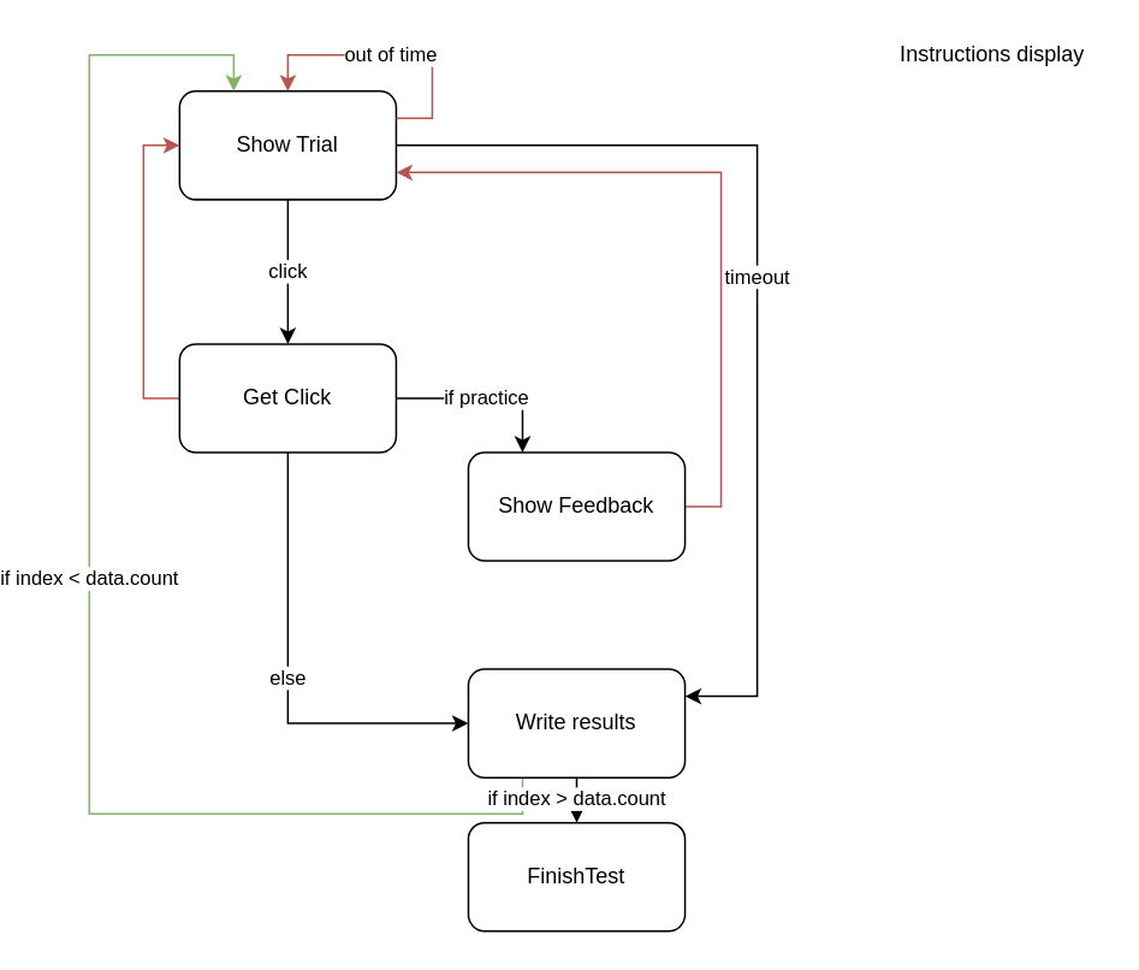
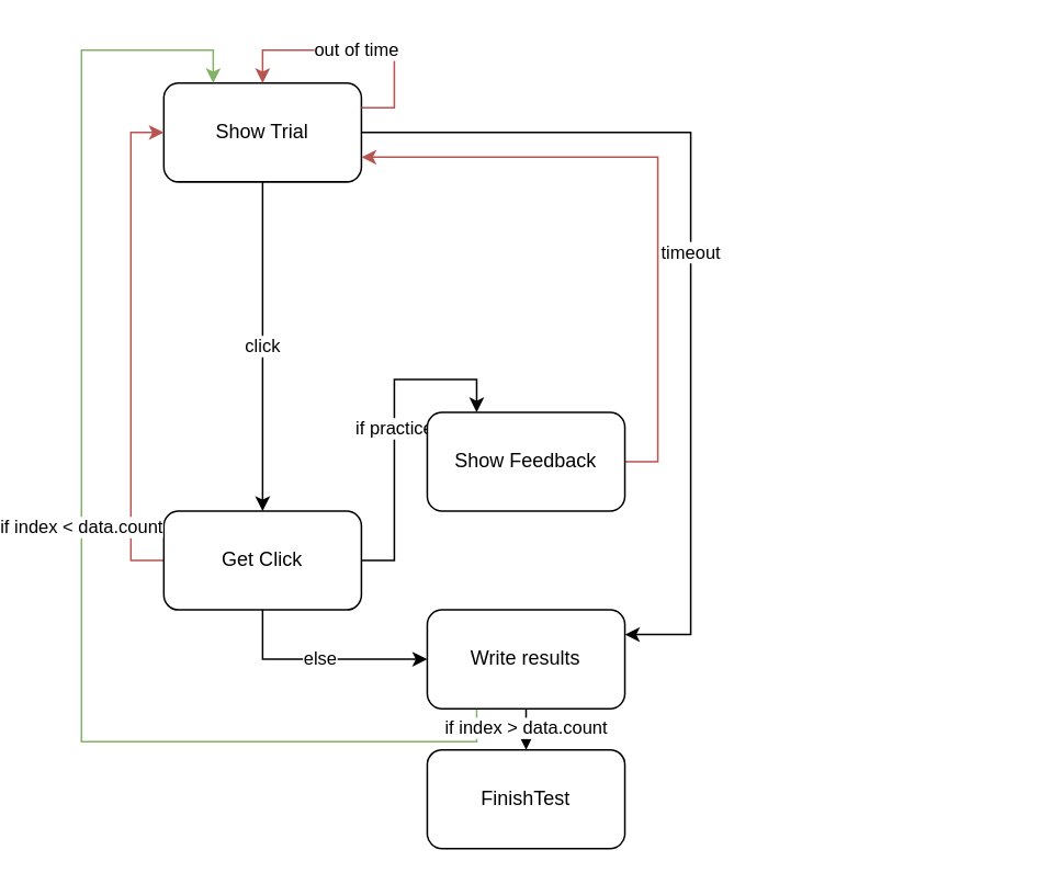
  <mxCell id="0" />
  <mxCell id="1" parent="0" />
  <mxCell id="2" value="click" style="edgeStyle=orthogonalEdgeStyle;rounded=0;orthogonalLoop=1;jettySize=auto;html=1;" edge="1" parent="1" source="4" target="8"><mxGeometry relative="1" as="geometry" /></mxCell>
  <mxCell id="3" value="timeout" style="edgeStyle=orthogonalEdgeStyle;rounded=0;orthogonalLoop=1;jettySize=auto;html=1;exitX=1;exitY=0.5;exitDx=0;exitDy=0;entryX=1;entryY=0.25;entryDx=0;entryDy=0;" edge="1" parent="1" source="4" target="14"><mxGeometry relative="1" as="geometry"><Array as="points"><mxPoint x="390" y="80" /><mxPoint x="390" y="385" /></Array></mxGeometry></mxCell>
  <mxCell id="4" value="Show Trial" style="rounded=1;whiteSpace=wrap;html=1;" vertex="1" parent="1"><mxGeometry x="70" y="50" width="120" height="60" as="geometry" /></mxCell>
  <mxCell id="5" value="if practice" style="edgeStyle=orthogonalEdgeStyle;rounded=0;orthogonalLoop=1;jettySize=auto;html=1;exitX=1;exitY=0.5;exitDx=0;exitDy=0;entryX=0.25;entryY=0;entryDx=0;entryDy=0;" edge="1" parent="1" source="8" target="10"><mxGeometry relative="1" as="geometry" /></mxCell>
  <mxCell id="6" value="else" style="edgeStyle=orthogonalEdgeStyle;rounded=0;orthogonalLoop=1;jettySize=auto;html=1;exitX=0.5;exitY=1;exitDx=0;exitDy=0;entryX=0;entryY=0.5;entryDx=0;entryDy=0;" edge="1" parent="1" source="8" target="14"><mxGeometry relative="1" as="geometry" /></mxCell>
  <mxCell id="7" style="edgeStyle=orthogonalEdgeStyle;rounded=0;orthogonalLoop=1;jettySize=auto;html=1;exitX=0;exitY=0.5;exitDx=0;exitDy=0;entryX=0;entryY=0.5;entryDx=0;entryDy=0;fillColor=#f8cecc;strokeColor=#b85450;" edge="1" parent="1" source="8" target="4"><mxGeometry relative="1" as="geometry" /></mxCell>
- <mxCell id="8" value="Get Click" style="rounded=1;whiteSpace=wrap;html=1;" vertex="1" parent="1"><mxGeometry x="70" y="190" width="120" height="60" as="geometry" /></mxCell>
+ <mxCell id="8" value="Get Click" style="rounded=1;whiteSpace=wrap;html=1;" vertex="1" parent="1"><mxGeometry x="70" y="310" width="120" height="60" as="geometry" /></mxCell>
  <mxCell id="9" style="edgeStyle=orthogonalEdgeStyle;rounded=0;orthogonalLoop=1;jettySize=auto;html=1;exitX=1;exitY=0.5;exitDx=0;exitDy=0;entryX=1;entryY=0.75;entryDx=0;entryDy=0;fillColor=#f8cecc;strokeColor=#b85450;" edge="1" parent="1" source="10" target="4"><mxGeometry relative="1" as="geometry" /></mxCell>
  <mxCell id="10" value="Show Feedback" style="rounded=1;whiteSpace=wrap;html=1;" vertex="1" parent="1"><mxGeometry x="230" y="250" width="120" height="60" as="geometry" /></mxCell>
- <mxCell id="11" value="Instructions display" style="text;html=1;align=center;verticalAlign=middle;resizable=0;points=[];autosize=1;" vertex="1" parent="1"><mxGeometry x="460" y="20" width="120" height="20" as="geometry" /></mxCell>
  <mxCell id="12" value="if index &amp;lt; data.count" style="edgeStyle=orthogonalEdgeStyle;rounded=0;orthogonalLoop=1;jettySize=auto;html=1;exitX=0.25;exitY=1;exitDx=0;exitDy=0;entryX=0.25;entryY=0;entryDx=0;entryDy=0;fillColor=#d5e8d4;strokeColor=#82b366;" edge="1" parent="1" source="14" target="4"><mxGeometry relative="1" as="geometry"><mxPoint x="10" y="140" as="targetPoint" /><Array as="points"><mxPoint x="260" y="450" /><mxPoint x="20" y="450" /><mxPoint x="20" y="30" /><mxPoint x="100" y="30" /></Array></mxGeometry></mxCell>
  <mxCell id="13" value="if index &amp;gt; data.count" style="edgeStyle=orthogonalEdgeStyle;rounded=0;orthogonalLoop=1;jettySize=auto;html=1;" edge="1" parent="1" source="14" target="15"><mxGeometry relative="1" as="geometry" /></mxCell>
  <mxCell id="14" value="Write results" style="rounded=1;whiteSpace=wrap;html=1;" vertex="1" parent="1"><mxGeometry x="230" y="370" width="120" height="60" as="geometry" /></mxCell>
  <mxCell id="15" value="FinishTest" style="rounded=1;whiteSpace=wrap;html=1;" vertex="1" parent="1"><mxGeometry x="230" y="455" width="120" height="60" as="geometry" /></mxCell>
  <mxCell id="16" value="out of time" style="edgeStyle=orthogonalEdgeStyle;rounded=0;orthogonalLoop=1;jettySize=auto;html=1;exitX=1;exitY=0.25;exitDx=0;exitDy=0;entryX=0.5;entryY=0;entryDx=0;entryDy=0;fillColor=#f8cecc;strokeColor=#b85450;" edge="1" parent="1" source="4" target="4"><mxGeometry relative="1" as="geometry"><Array as="points"><mxPoint x="210" y="65" /><mxPoint x="210" y="30" /><mxPoint x="130" y="30" /></Array></mxGeometry></mxCell>
